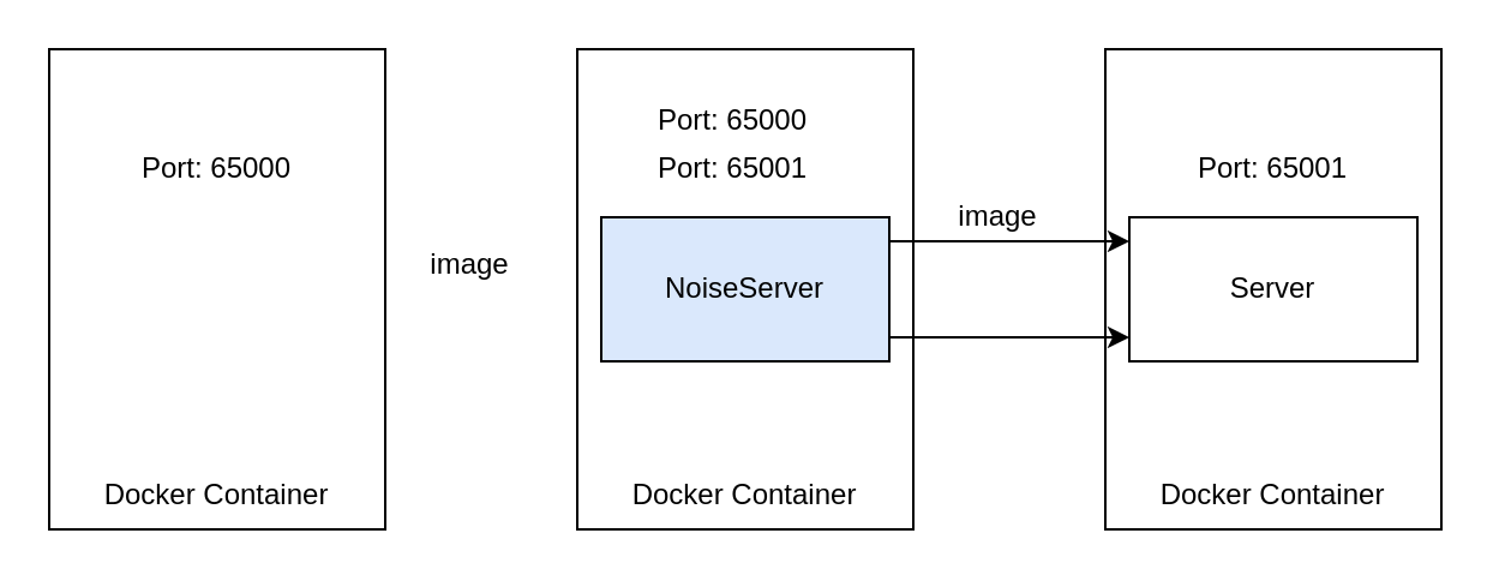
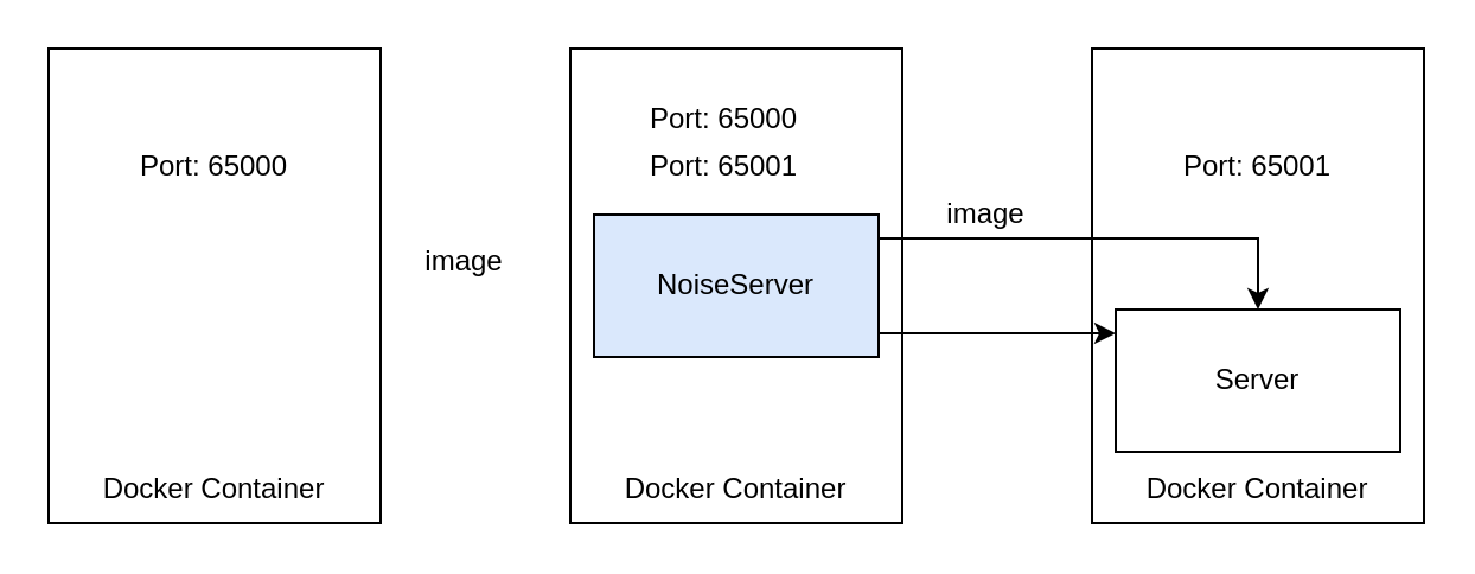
  <mxCell id="0" />
  <mxCell id="1" parent="0" />
  <mxCell id="2" value="Docker Container" style="rounded=0;whiteSpace=wrap;html=1;labelPosition=center;verticalLabelPosition=bottom;align=center;verticalAlign=top;spacingBottom=0;spacingTop=-28;" vertex="1" parent="1"><mxGeometry x="460" y="20" width="140" height="200" as="geometry" /></mxCell>
  <mxCell id="3" value="Docker Container" style="rounded=0;whiteSpace=wrap;html=1;labelPosition=center;verticalLabelPosition=bottom;align=center;verticalAlign=top;spacingBottom=0;spacingTop=-28;" vertex="1" parent="1"><mxGeometry x="240" y="20" width="140" height="200" as="geometry" /></mxCell>
  <mxCell id="4" value="Docker Container" style="rounded=0;whiteSpace=wrap;html=1;labelPosition=center;verticalLabelPosition=bottom;align=center;verticalAlign=top;spacingBottom=0;spacingTop=-28;" vertex="1" parent="1"><mxGeometry x="20" y="20" width="140" height="200" as="geometry" /></mxCell>
  <mxCell id="5" style="edgeStyle=orthogonalEdgeStyle;rounded=0;orthogonalLoop=1;jettySize=auto;html=1;" edge="1" parent="1" source="7" target="8"><mxGeometry relative="1" as="geometry"><Array as="points"><mxPoint x="410" y="100" /><mxPoint x="410" y="100" /></Array></mxGeometry></mxCell>
  <mxCell id="6" style="edgeStyle=orthogonalEdgeStyle;rounded=0;orthogonalLoop=1;jettySize=auto;html=1;" edge="1" parent="1" source="7" target="8"><mxGeometry relative="1" as="geometry"><Array as="points"><mxPoint x="430" y="140" /><mxPoint x="430" y="140" /></Array></mxGeometry></mxCell>
  <mxCell id="7" value="NoiseServer" style="rounded=0;whiteSpace=wrap;html=1;fillColor=#dae8fc;" vertex="1" parent="1"><mxGeometry x="250" y="90" width="120" height="60" as="geometry" /></mxCell>
- <mxCell id="8" value="Server" style="rounded=0;whiteSpace=wrap;html=1;" vertex="1" parent="1"><mxGeometry x="470" y="90" width="120" height="60" as="geometry" /></mxCell>
+ <mxCell id="8" value="Server" style="rounded=0;whiteSpace=wrap;html=1;" vertex="1" parent="1"><mxGeometry x="470" y="130" width="120" height="60" as="geometry" /></mxCell>
  <mxCell id="9" value="image" style="text;html=1;align=center;verticalAlign=middle;resizable=0;points=[];autosize=1;" vertex="1" parent="1"><mxGeometry x="170" y="100" width="50" height="20" as="geometry" /></mxCell>
  <mxCell id="10" value="image" style="text;html=1;align=center;verticalAlign=middle;resizable=0;points=[];autosize=1;" vertex="1" parent="1"><mxGeometry x="390" y="80" width="50" height="20" as="geometry" /></mxCell>
  <mxCell id="11" value="Port: 65000" style="text;html=1;strokeColor=none;fillColor=none;align=center;verticalAlign=middle;whiteSpace=wrap;rounded=0;" vertex="1" parent="1"><mxGeometry x="45" y="60" width="90" height="20" as="geometry" /></mxCell>
  <mxCell id="12" value="Port: 65000" style="text;html=1;strokeColor=none;fillColor=none;align=center;verticalAlign=middle;whiteSpace=wrap;rounded=0;" vertex="1" parent="1"><mxGeometry x="260" y="40" width="90" height="20" as="geometry" /></mxCell>
  <mxCell id="13" value="Port: 65001" style="text;html=1;strokeColor=none;fillColor=none;align=center;verticalAlign=middle;whiteSpace=wrap;rounded=0;" vertex="1" parent="1"><mxGeometry x="485" y="60" width="90" height="20" as="geometry" /></mxCell>
  <mxCell id="14" value="Port: 65001" style="text;html=1;strokeColor=none;fillColor=none;align=center;verticalAlign=middle;whiteSpace=wrap;rounded=0;" vertex="1" parent="1"><mxGeometry x="260" y="60" width="90" height="20" as="geometry" /></mxCell>
